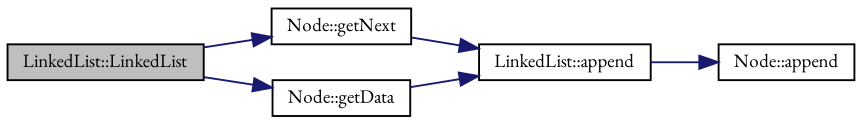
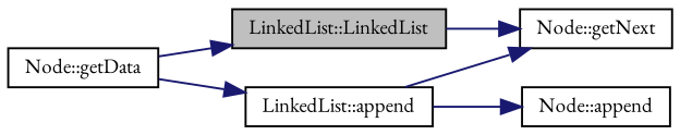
  digraph {
    fontname="EB Garamond"
    rankdir=LR
    node [color=black fillcolor=white fontname="EB Garamond" fontsize=10 shape=record style=filled]
    edge [color=midnightblue fontname="EB Garamond" fontsize=10 labelfontname=Helvetica labelfontsize=10 style=solid]
    n1 [fillcolor=grey75 fontcolor=black height=0.2 label="LinkedList::LinkedList" width=0.4]
    n2 [height=0.2 label="Node::getNext" width=0.4]
    n3 [height=0.2 label="Node::getData" width=0.4]
    n4 [height=0.2 label="LinkedList::append" width=0.4]
    n5 [height=0.2 label="Node::append" width=0.4]
    n1 -> n2
-   n1 -> n3
+   n3 -> n1
    n3 -> n4
-   n2 -> n4
+   n4 -> n2
    n4 -> n5
  }
